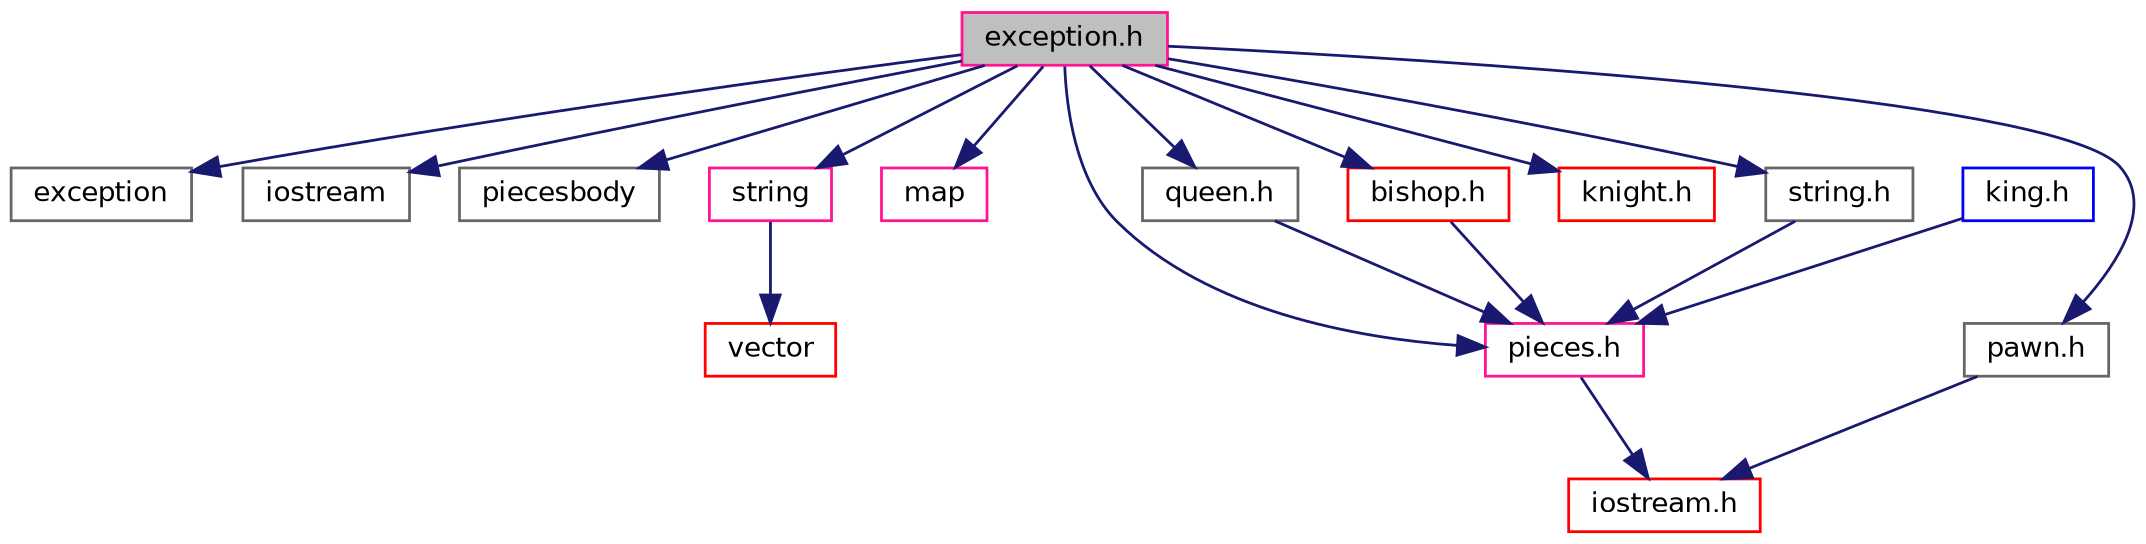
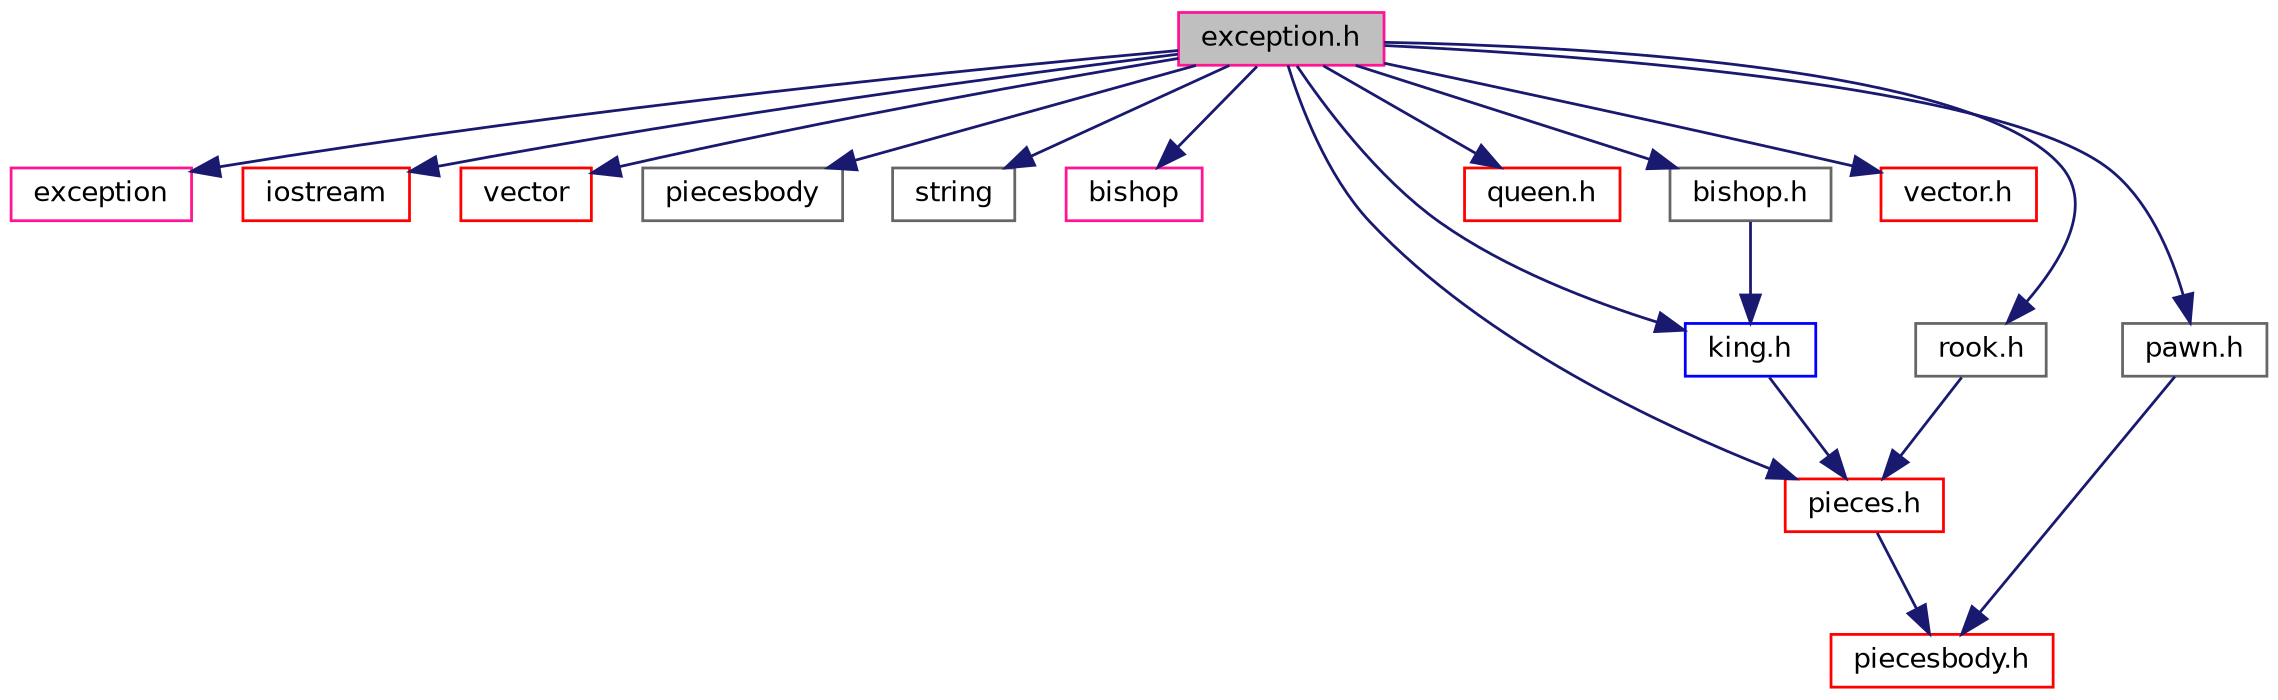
  digraph {
    node [color=gray40 fillcolor=white fontname=Helvetica fontsize=10 shape=record style=filled]
    edge [color=midnightblue fontname=Helvetica fontsize=10 labelfontname=Helvetica labelfontsize=10 style=solid]
    n1 [color=deeppink fillcolor=grey75 fontcolor=black height=0.2 label="exception.h" width=0.4]
-   n2 [height=0.2 label=exception width=0.4]
-   n3 [height=0.2 label=iostream width=0.4]
+   n2 [color=deeppink height=0.2 label=exception width=0.4]
+   n3 [color=red height=0.2 label=iostream width=0.4]
    n4 [color=red height=0.2 label=vector width=0.4]
    n5 [height=0.2 label=piecesbody width=0.4]
-   n6 [color=deeppink height=0.2 label=string width=0.4]
-   n7 [color=deeppink height=0.2 label=map width=0.4]
-   n8 [color=deeppink height=0.2 label="pieces.h" width=0.4]
+   n6 [height=0.2 label=string width=0.4]
+   n7 [color=deeppink height=0.2 label=bishop width=0.4]
+   n8 [color=red height=0.2 label="pieces.h" width=0.4]
    n9 [color=blue height=0.2 label="king.h" width=0.4]
-   n10 [height=0.2 label="queen.h" width=0.4]
-   n11 [color=red height=0.2 label="bishop.h" width=0.4]
-   n12 [color=red height=0.2 label="knight.h" width=0.4]
-   n13 [height=0.2 label="string.h" width=0.4]
+   n10 [color=red height=0.2 label="queen.h" width=0.4]
+   n11 [height=0.2 label="bishop.h" width=0.4]
+   n12 [color=red height=0.2 label="vector.h" width=0.4]
+   n13 [height=0.2 label="rook.h" width=0.4]
    n14 [height=0.2 label="pawn.h" width=0.4]
-   n15 [color=red height=0.2 label="iostream.h" width=0.4]
+   n15 [color=red height=0.2 label="piecesbody.h" width=0.4]
    n1 -> n2
    n1 -> n3
-   n6 -> n4
+   n1 -> n4
    n1 -> n5
    n1 -> n6
    n1 -> n7
    n1 -> n8
+   n1 -> n9
    n1 -> n10
    n1 -> n11
    n1 -> n12
    n1 -> n13
    n1 -> n14
    n8 -> n15
    n9 -> n8
-   n10 -> n8
-   n11 -> n8
+   n11 -> n9
    n13 -> n8
    n14 -> n15
  }
